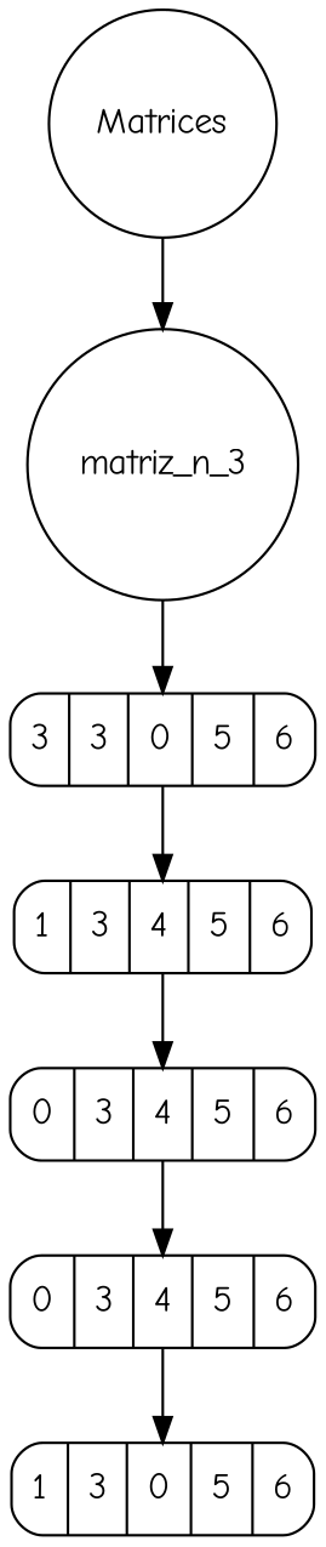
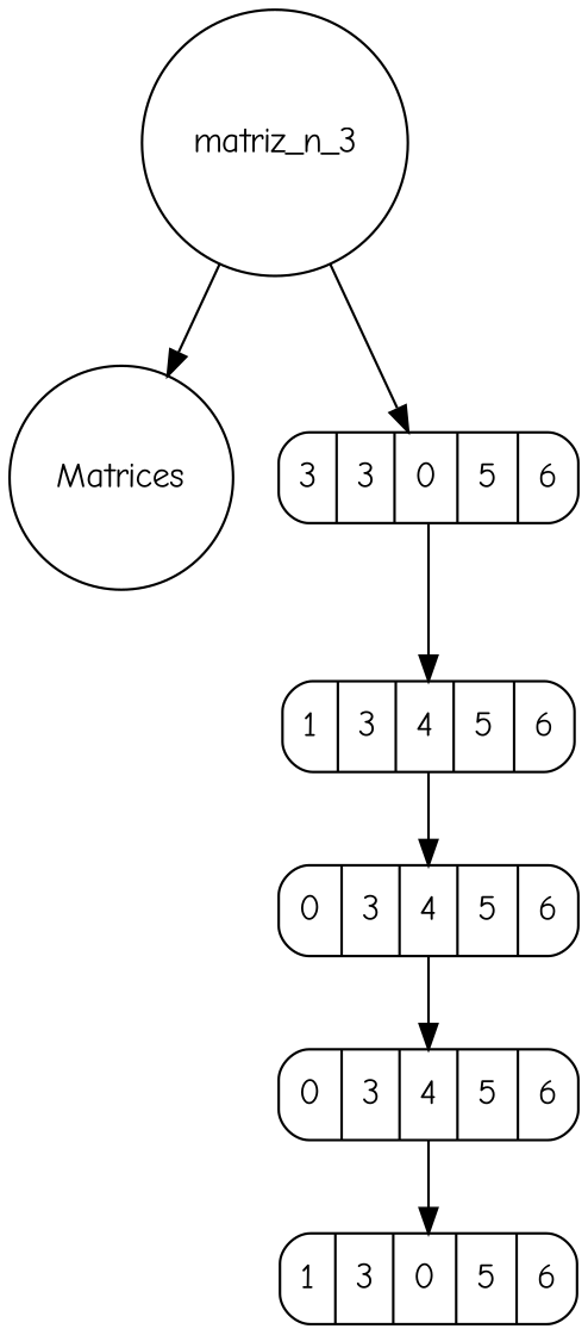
  digraph {
    fontname="Comic Neue"
    node [fontname="Comic Neue" shape=Mrecord]
    edge [fontname="Comic Neue"]
    n1 [label=Matrices shape=circle]
    n2 [label=matriz_n_3 shape=circle]
    n3 [label="{ { 3 | 3 | 0 | 5 | 6 } }"]
    n4 [label="{ { 1 | 3 | 4 | 5 | 6 } }"]
    n5 [label="{ { 0 | 3 | 4 | 5 | 6 } }"]
    n6 [label="{ { 0 | 3 | 4 | 5 | 6 } }"]
    n7 [label="{ { 1 | 3 | 0 | 5 | 6 } }"]
-   n1 -> n2
+   n2 -> n1
    n2 -> n3
    n3 -> n4
    n4 -> n5
    n5 -> n6
    n6 -> n7
  }
